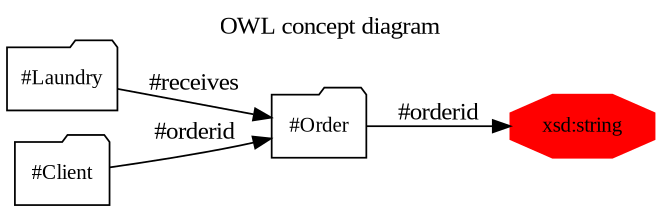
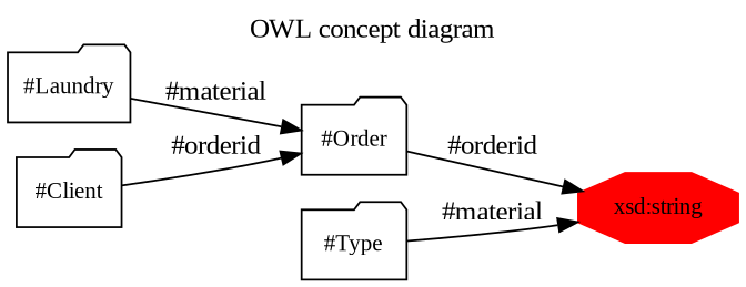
  digraph {
    fontname="Liberation Serif"
    label="OWL concept diagram"
    labelloc=t
    rankdir=LR
    node [fontname="Liberation Serif" fontsize=12 shape=folder style=rounded]
    edge [fontname="Liberation Serif"]
    "#Laundry"
    "#Order"
    "xsd:string" [color=red shape=octagon style=filled]
    "#Client"
-   "#Laundry" -> "#Order" [label="#receives"]
+   "#Type"
+   "#Laundry" -> "#Order" [label="#material"]
    "#Order" -> "xsd:string" [label="#orderid"]
    "#Client" -> "#Order" [label="#orderid"]
+   "#Type" -> "xsd:string" [label="#material"]
  }
